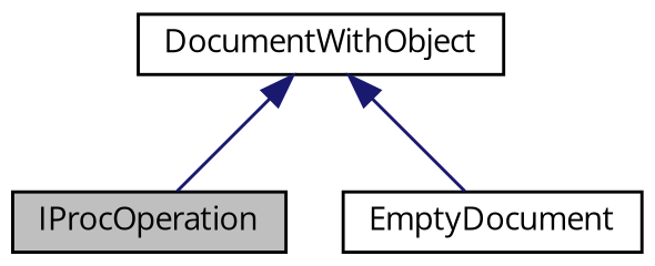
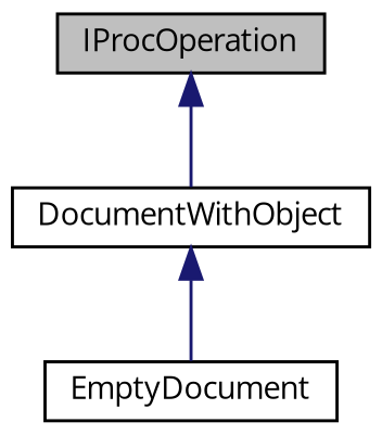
  digraph {
    fontname="Open Sans"
    node [color=black fillcolor=white fontname="Open Sans" fontsize=10 shape=record style=filled]
    edge [color=midnightblue dir=back fontname="Open Sans" fontsize=10 labelfontname=Helvetica labelfontsize=10 style=solid]
    n1 [fillcolor=grey75 fontcolor=black height=0.2 label=IProcOperation width=0.4]
    n2 [height=0.2 label=DocumentWithObject width=0.4]
    n3 [height=0.2 label=EmptyDocument width=0.4]
-   n2 -> n1
+   n1 -> n2
    n2 -> n3
  }
